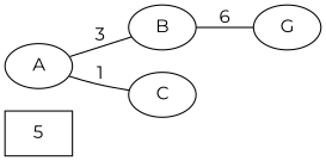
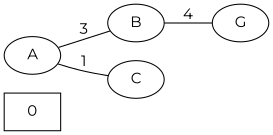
  graph {
    fontname=Montserrat
    rankdir=LR
    node [fontname=Montserrat]
    edge [fontname=Montserrat]
-   0 [shape=box label=5]
+   0 [shape=box]
    B
    G
    A
    C
-   B -- G [label=6]
+   B -- G [label=4]
    A -- B [label=3]
    A -- C [label=1]
  }
